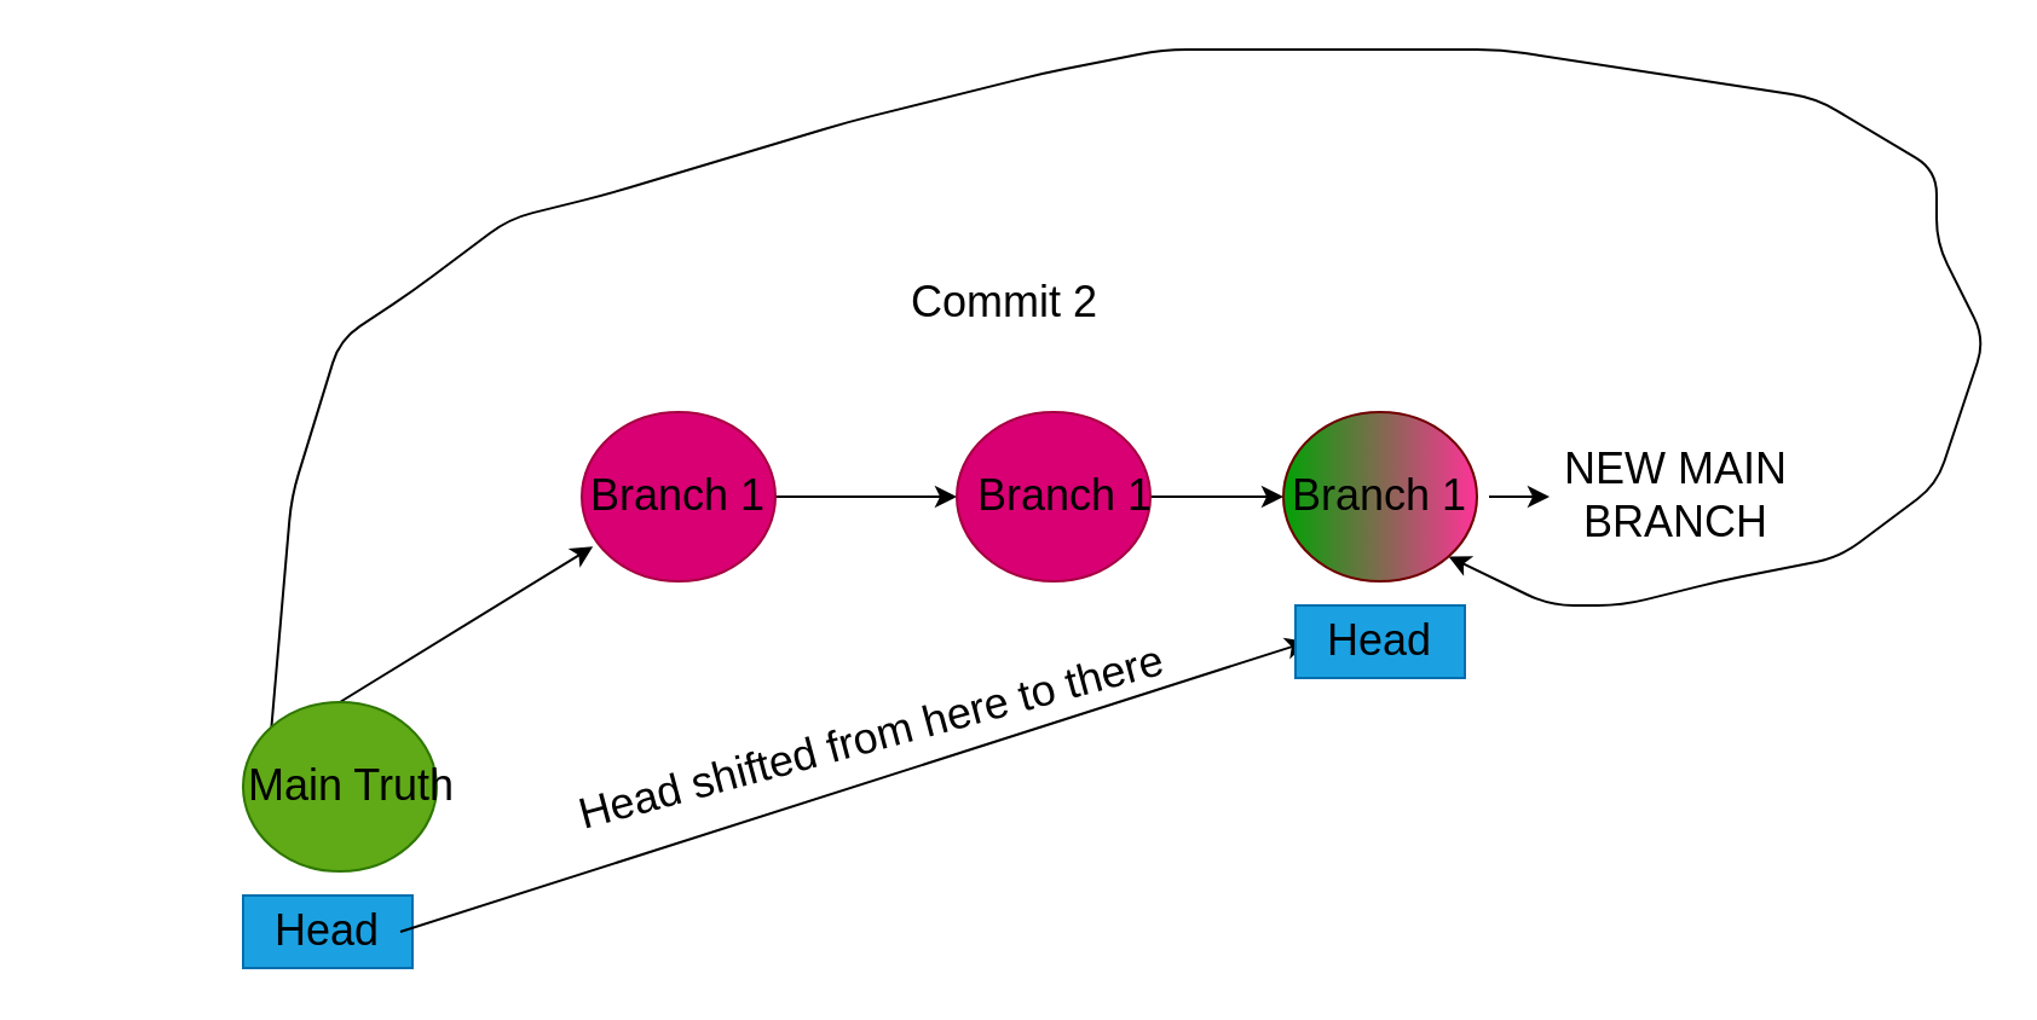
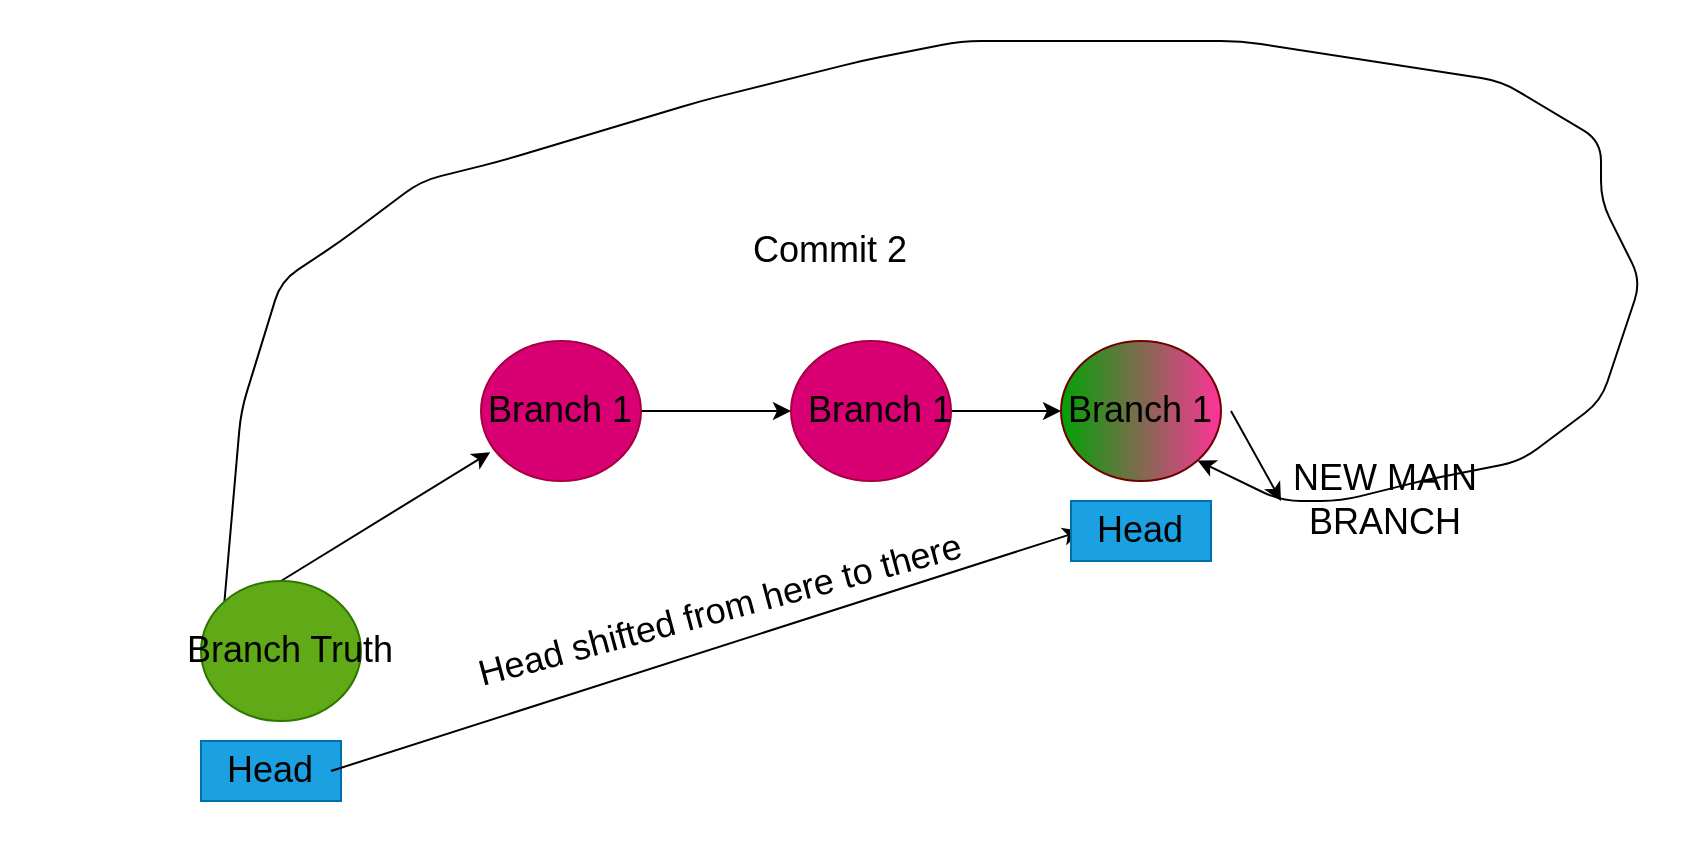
  <mxCell id="0" />
  <mxCell id="1" parent="0" />
  <mxCell id="2" style="edgeStyle=none;html=1;exitX=0.5;exitY=0;exitDx=0;exitDy=0;entryX=0.058;entryY=0.794;entryDx=0;entryDy=0;entryPerimeter=0;rounded=1;" parent="1" source="4" target="6" edge="1"><mxGeometry relative="1" as="geometry" /></mxCell>
  <mxCell id="3" style="edgeStyle=none;html=1;exitX=0;exitY=0;exitDx=0;exitDy=0;entryX=1;entryY=1;entryDx=0;entryDy=0;" edge="1" parent="1" source="4" target="9"><mxGeometry relative="1" as="geometry"><mxPoint x="720" y="230" as="targetPoint" /><Array as="points"><mxPoint x="120" y="205" /><mxPoint x="140" y="140" /><mxPoint x="170" y="120" /><mxPoint x="210" y="90" /><mxPoint x="250" y="80" /><mxPoint x="350" y="50" /><mxPoint x="430" y="30" /><mxPoint x="480" y="20" /><mxPoint x="620" y="20" /><mxPoint x="750" y="40" /><mxPoint x="800" y="70" /><mxPoint x="800" y="100" /><mxPoint x="820" y="140" /><mxPoint x="800" y="200" /><mxPoint x="760" y="230" /><mxPoint x="710" y="240" /><mxPoint x="670" y="250" /><mxPoint x="640" y="250" /></Array></mxGeometry></mxCell>
  <mxCell id="4" value="" style="ellipse;whiteSpace=wrap;html=1;fillColor=#60a917;fontColor=#ffffff;strokeColor=#2D7600;rounded=1;" parent="1" vertex="1"><mxGeometry x="100" y="290" width="80" height="70" as="geometry" /></mxCell>
  <mxCell id="5" style="edgeStyle=none;html=1;exitX=1;exitY=0.5;exitDx=0;exitDy=0;entryX=0;entryY=0.5;entryDx=0;entryDy=0;rounded=1;" parent="1" source="6" target="8" edge="1"><mxGeometry relative="1" as="geometry" /></mxCell>
  <mxCell id="6" value="" style="ellipse;whiteSpace=wrap;html=1;fillColor=#d80073;fontColor=#ffffff;strokeColor=#A50040;rounded=1;" parent="1" vertex="1"><mxGeometry x="240" y="170" width="80" height="70" as="geometry" /></mxCell>
  <mxCell id="7" style="edgeStyle=none;html=1;exitX=1;exitY=0.5;exitDx=0;exitDy=0;entryX=0;entryY=0.5;entryDx=0;entryDy=0;rounded=1;" parent="1" source="8" target="9" edge="1"><mxGeometry relative="1" as="geometry" /></mxCell>
  <mxCell id="8" value="" style="ellipse;whiteSpace=wrap;html=1;fillColor=#d80073;fontColor=#ffffff;strokeColor=#A50040;rounded=1;" parent="1" vertex="1"><mxGeometry x="395" y="170" width="80" height="70" as="geometry" /></mxCell>
  <mxCell id="9" value="" style="ellipse;whiteSpace=wrap;html=1;fillColor=#00A205;fontColor=#ffffff;strokeColor=#6F0000;rounded=1;gradientColor=#FF3399;gradientDirection=east;" parent="1" vertex="1"><mxGeometry x="530" y="170" width="80" height="70" as="geometry" /></mxCell>
- <mxCell id="10" value="&lt;font style=&quot;font-size: 18px;&quot;&gt;Main Truth&lt;/font&gt;" style="text;html=1;align=center;verticalAlign=middle;whiteSpace=wrap;rounded=1;" parent="1" vertex="1"><mxGeometry x="20" y="310" width="250" height="30" as="geometry" /></mxCell>
+ <mxCell id="10" value="&lt;font style=&quot;font-size: 18px;&quot;&gt;Branch Truth&lt;/font&gt;" style="text;html=1;align=center;verticalAlign=middle;whiteSpace=wrap;rounded=1;" parent="1" vertex="1"><mxGeometry x="20" y="310" width="250" height="30" as="geometry" /></mxCell>
  <mxCell id="11" value="&lt;font style=&quot;font-size: 18px;&quot;&gt;Branch 1&lt;/font&gt;" style="text;html=1;align=center;verticalAlign=middle;whiteSpace=wrap;rounded=1;" parent="1" vertex="1"><mxGeometry x="235" y="190" width="90" height="30" as="geometry" /></mxCell>
  <mxCell id="12" value="&lt;font style=&quot;font-size: 18px;&quot;&gt;Branch 1&lt;/font&gt;" style="text;html=1;align=center;verticalAlign=middle;whiteSpace=wrap;rounded=1;" parent="1" vertex="1"><mxGeometry x="395" y="190" width="90" height="30" as="geometry" /></mxCell>
  <mxCell id="13" style="edgeStyle=none;html=1;exitX=1;exitY=0.5;exitDx=0;exitDy=0;entryX=0;entryY=0.5;entryDx=0;entryDy=0;fontSize=18;" edge="1" parent="1" source="14" target="16"><mxGeometry relative="1" as="geometry" /></mxCell>
  <mxCell id="14" value="&lt;font style=&quot;font-size: 18px;&quot;&gt;Branch 1&lt;/font&gt;" style="text;html=1;align=center;verticalAlign=middle;whiteSpace=wrap;rounded=1;" parent="1" vertex="1"><mxGeometry x="525" y="190" width="90" height="30" as="geometry" /></mxCell>
  <mxCell id="15" value="Commit 2" style="text;html=1;strokeColor=none;fillColor=none;align=center;verticalAlign=middle;whiteSpace=wrap;rounded=1;labelBackgroundColor=none;fontSize=18;" parent="1" vertex="1"><mxGeometry x="365" y="110" width="100" height="30" as="geometry" /></mxCell>
- <mxCell id="16" value="&lt;font style=&quot;font-size: 18px;&quot;&gt;NEW MAIN &lt;br&gt;BRANCH&lt;/font&gt;" style="text;html=1;strokeColor=none;fillColor=none;align=center;verticalAlign=middle;whiteSpace=wrap;rounded=0;" vertex="1" parent="1"><mxGeometry x="640" y="190" width="105" height="30" as="geometry" /></mxCell>
+ <mxCell id="16" value="&lt;font style=&quot;font-size: 18px;&quot;&gt;NEW MAIN &lt;br&gt;BRANCH&lt;/font&gt;" style="text;html=1;strokeColor=none;fillColor=none;align=center;verticalAlign=middle;whiteSpace=wrap;rounded=0;" vertex="1" parent="1"><mxGeometry x="640" y="235" width="105" height="30" as="geometry" /></mxCell>
  <mxCell id="17" value="" style="rounded=0;whiteSpace=wrap;html=1;fontSize=18;fillColor=#1ba1e2;gradientDirection=east;fontColor=#ffffff;strokeColor=#006EAF;" vertex="1" parent="1"><mxGeometry x="100" y="370" width="70" height="30" as="geometry" /></mxCell>
  <mxCell id="18" style="edgeStyle=none;html=1;exitX=1;exitY=0.5;exitDx=0;exitDy=0;entryX=0;entryY=0.5;entryDx=0;entryDy=0;fontSize=18;" edge="1" parent="1" source="19" target="21"><mxGeometry relative="1" as="geometry" /></mxCell>
  <mxCell id="19" value="Head" style="text;html=1;strokeColor=none;fillColor=none;align=center;verticalAlign=middle;whiteSpace=wrap;rounded=0;fontSize=18;" vertex="1" parent="1"><mxGeometry x="105" y="370" width="60" height="30" as="geometry" /></mxCell>
  <mxCell id="20" value="" style="rounded=0;whiteSpace=wrap;html=1;fontSize=18;fillColor=#1ba1e2;gradientDirection=east;fontColor=#ffffff;strokeColor=#006EAF;" vertex="1" parent="1"><mxGeometry x="535" y="250" width="70" height="30" as="geometry" /></mxCell>
  <mxCell id="21" value="Head" style="text;html=1;strokeColor=none;fillColor=none;align=center;verticalAlign=middle;whiteSpace=wrap;rounded=0;fontSize=18;" vertex="1" parent="1"><mxGeometry x="540" y="250" width="60" height="30" as="geometry" /></mxCell>
  <mxCell id="22" value="Head shifted from here to there&lt;br&gt;" style="text;html=1;strokeColor=none;fillColor=none;align=center;verticalAlign=middle;whiteSpace=wrap;rounded=0;fontSize=18;rotation=-15;" vertex="1" parent="1"><mxGeometry x="190" y="290" width="340" height="30" as="geometry" /></mxCell>
